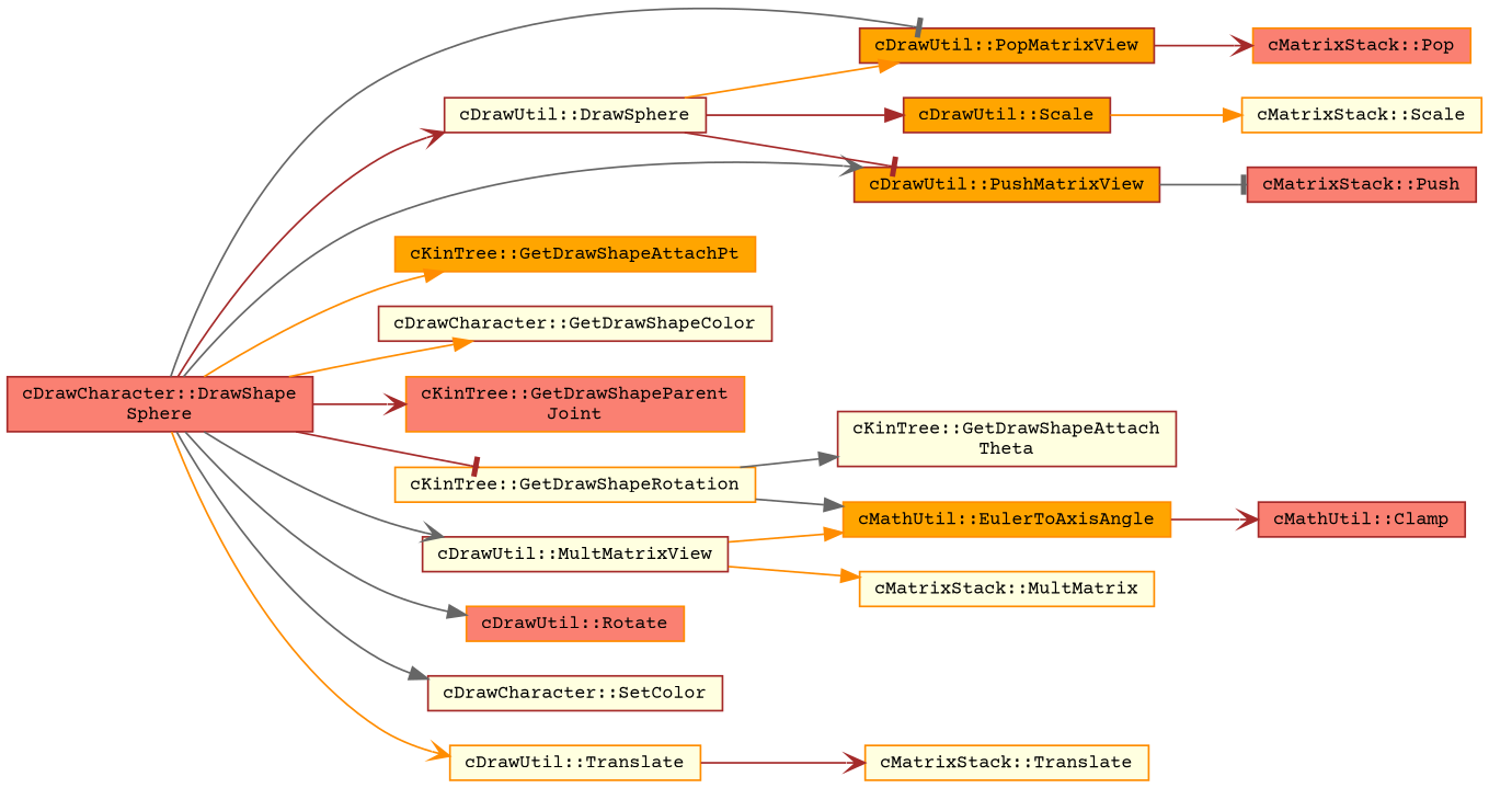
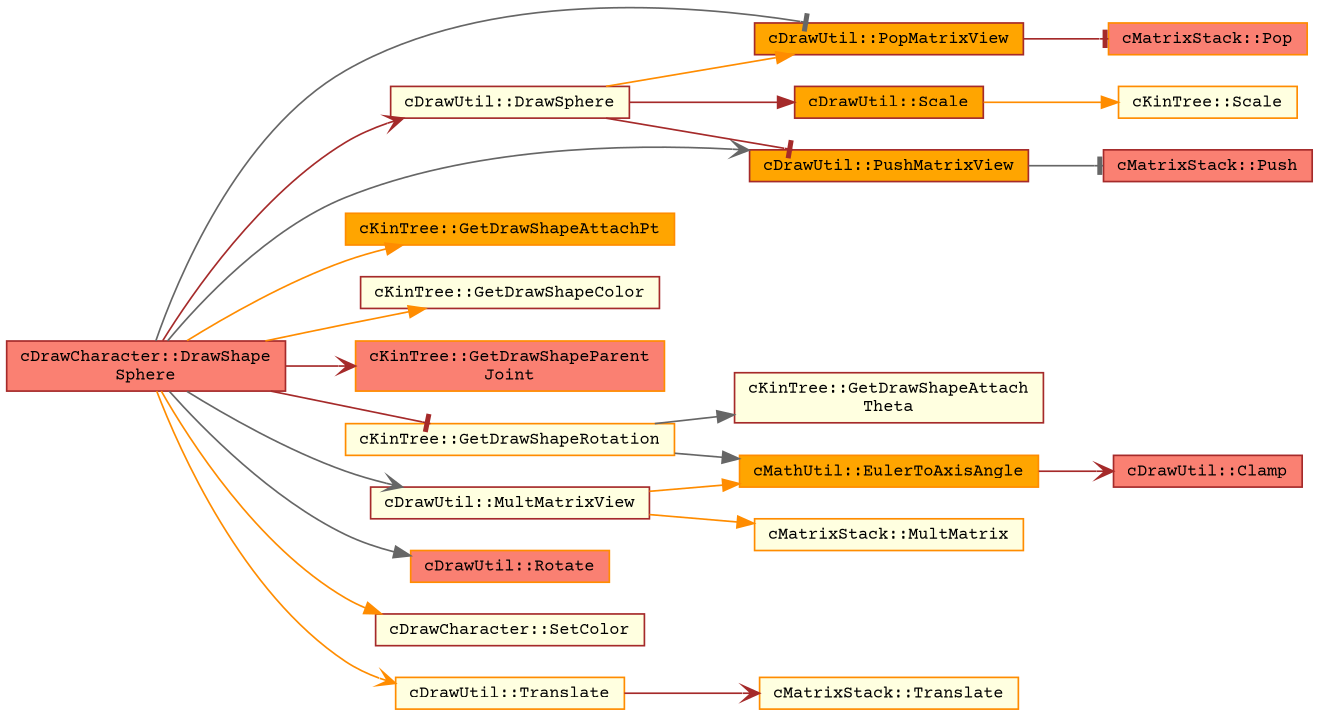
  digraph {
    fontname="Courier Prime"
    rankdir=LR
    node [color=brown fillcolor=lightyellow fontname="Courier Prime" fontsize=10 shape=record style=filled]
    edge [arrowhead=normal color=brown fontname="Courier Prime" fontsize=10 labelfontname=Helvetica labelfontsize=10 style=solid]
    n1 [fillcolor=salmon fontcolor=black height=0.2 label="cDrawCharacter::DrawShape\lSphere" width=0.4]
    n2 [height=0.2 label="cDrawUtil::DrawSphere" width=0.4]
    n3 [fillcolor=orange height=0.2 label="cDrawUtil::PopMatrixView" width=0.4]
    n4 [fillcolor=orange height=0.2 label="cDrawUtil::PushMatrixView" width=0.4]
    n5 [color=darkorange fillcolor=orange height=0.2 label="cKinTree::GetDrawShapeAttachPt" width=0.4]
-   n6 [height=0.2 label="cDrawCharacter::GetDrawShapeColor" width=0.4]
+   n6 [height=0.2 label="cKinTree::GetDrawShapeColor" width=0.4]
    n7 [color=darkorange fillcolor=salmon height=0.2 label="cKinTree::GetDrawShapeParent\lJoint" width=0.4]
    n8 [color=darkorange height=0.2 label="cKinTree::GetDrawShapeRotation" width=0.4]
    n9 [height=0.2 label="cDrawUtil::MultMatrixView" width=0.4]
    n10 [color=darkorange fillcolor=salmon height=0.2 label="cDrawUtil::Rotate" width=0.4]
    n11 [height=0.2 label="cDrawCharacter::SetColor" width=0.4]
    n12 [color=darkorange height=0.2 label="cDrawUtil::Translate" width=0.4]
    n13 [fillcolor=orange height=0.2 label="cDrawUtil::Scale" width=0.4]
    n14 [color=darkorange fillcolor=salmon height=0.2 label="cMatrixStack::Pop" width=0.4]
    n15 [fillcolor=salmon height=0.2 label="cMatrixStack::Push" width=0.4]
    n16 [color=darkorange fillcolor=orange height=0.2 label="cMathUtil::EulerToAxisAngle" width=0.4]
    n17 [height=0.2 label="cKinTree::GetDrawShapeAttach\lTheta" width=0.4]
    n18 [color=darkorange height=0.2 label="cMatrixStack::MultMatrix" width=0.4]
    n19 [color=darkorange height=0.2 label="cMatrixStack::Translate" width=0.4]
-   n20 [color=darkorange height=0.2 label="cMatrixStack::Scale" width=0.4]
-   n21 [fillcolor=salmon height=0.2 label="cMathUtil::Clamp" width=0.4]
+   n20 [color=darkorange height=0.2 label="cKinTree::Scale" width=0.4]
+   n21 [fillcolor=salmon height=0.2 label="cDrawUtil::Clamp" width=0.4]
    n1 -> n2 [arrowhead=vee]
    n1 -> n3 [arrowhead=tee color=gray40]
    n1 -> n4 [arrowhead=vee color=gray40]
    n1 -> n5 [color=darkorange]
    n1 -> n6 [color=darkorange]
    n1 -> n7 [arrowhead=vee]
    n1 -> n8 [arrowhead=tee]
    n1 -> n9 [arrowhead=vee color=gray40]
    n1 -> n10 [color=gray40]
-   n1 -> n11 [color=gray40]
+   n1 -> n11 [color=darkorange]
    n1 -> n12 [arrowhead=vee color=darkorange]
    n2 -> n3 [color=darkorange]
    n2 -> n4 [arrowhead=tee]
    n2 -> n13
-   n3 -> n14 [arrowhead=vee]
+   n3 -> n14 [arrowhead=tee]
    n4 -> n15 [arrowhead=tee color=gray40]
    n8 -> n16 [color=gray40]
    n8 -> n17 [color=gray40]
    n9 -> n16 [color=darkorange]
    n9 -> n18 [color=darkorange]
    n12 -> n19 [arrowhead=vee]
    n13 -> n20 [color=darkorange]
    n16 -> n21 [arrowhead=vee]
  }
